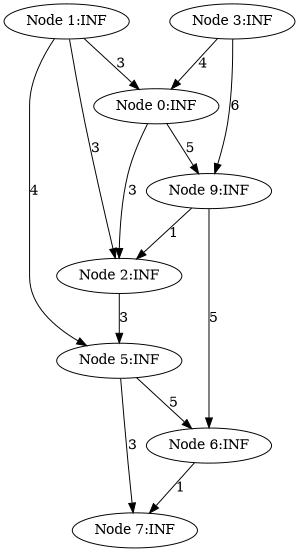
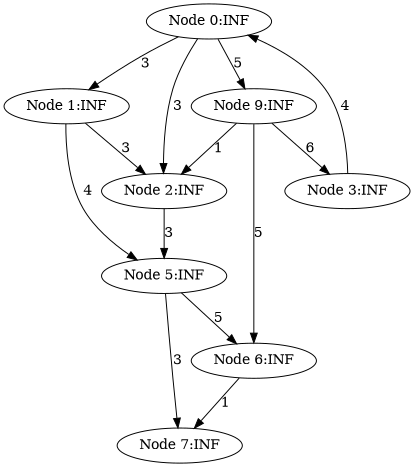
  digraph {
    "Node 0:INF"
    "Node 1:INF"
    "Node 2:INF"
    n4 [label="Node 9:INF"]
    "Node 5:INF"
    "Node 6:INF"
    "Node 7:INF"
    "Node 3:INF"
-   "Node 1:INF" -> "Node 0:INF" [label=3]
+   "Node 0:INF" -> "Node 1:INF" [label=3]
    "Node 0:INF" -> "Node 2:INF" [label=3]
    "Node 0:INF" -> n4 [label=5]
    "Node 1:INF" -> "Node 2:INF" [label=3]
    "Node 1:INF" -> "Node 5:INF" [label=4]
    "Node 2:INF" -> "Node 5:INF" [label=3]
    n4 -> "Node 2:INF" [label=1]
    n4 -> "Node 6:INF" [label=5]
    "Node 5:INF" -> "Node 6:INF" [label=5]
    "Node 5:INF" -> "Node 7:INF" [label=3]
    "Node 6:INF" -> "Node 7:INF" [label=1]
    "Node 3:INF" -> "Node 0:INF" [label=4]
-   "Node 3:INF" -> n4 [label=6]
+   n4 -> "Node 3:INF" [label=6]
  }
